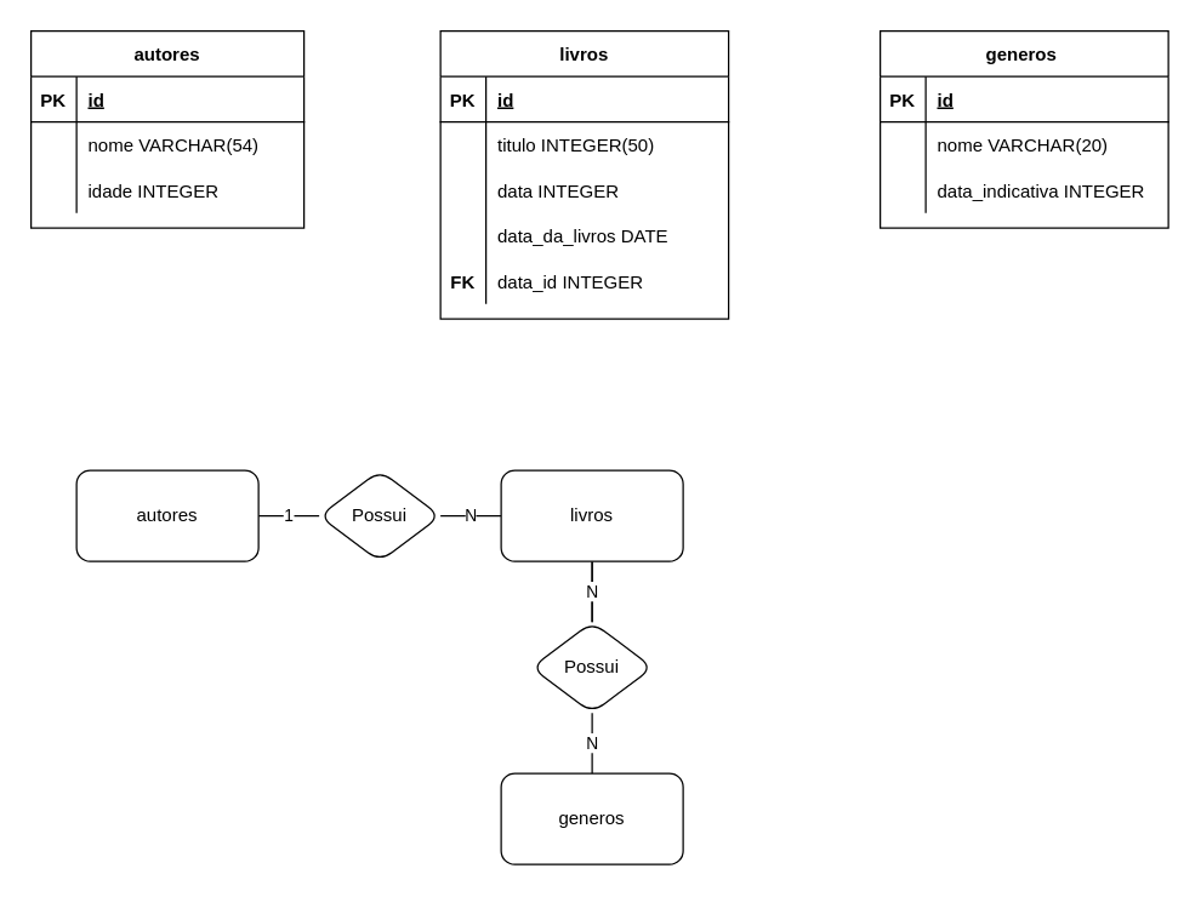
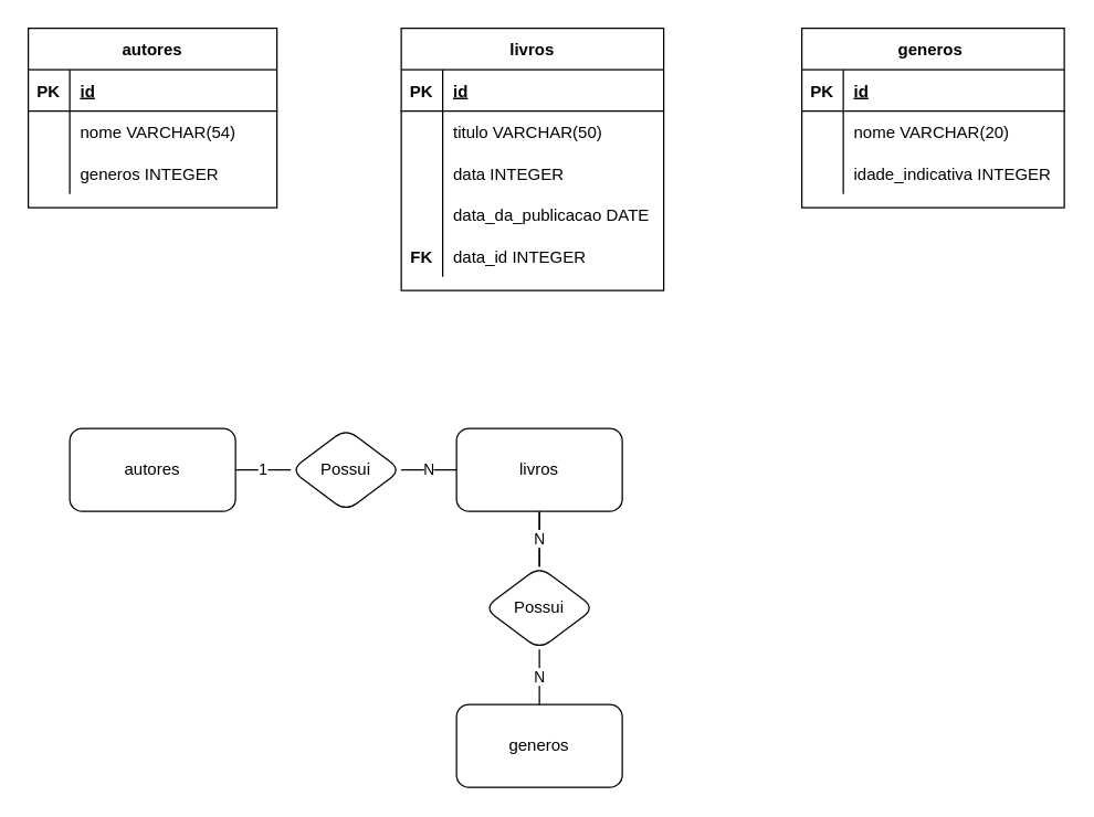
  <mxCell id="0" />
  <mxCell id="1" parent="0" />
  <mxCell id="2" value="autores" style="shape=table;startSize=30;container=1;collapsible=1;childLayout=tableLayout;fixedRows=1;rowLines=0;fontStyle=1;align=center;resizeLast=1;" vertex="1" parent="1"><mxGeometry x="20" y="20" width="180" height="130" as="geometry" /></mxCell>
  <mxCell id="3" value="" style="shape=tableRow;horizontal=0;startSize=0;swimlaneHead=0;swimlaneBody=0;fillColor=none;collapsible=0;dropTarget=0;points=[[0,0.5],[1,0.5]];portConstraint=eastwest;top=0;left=0;right=0;bottom=1;" vertex="1" parent="2"><mxGeometry y="30" width="180" height="30" as="geometry" /></mxCell>
  <mxCell id="4" value="PK" style="shape=partialRectangle;connectable=0;fillColor=none;top=0;left=0;bottom=0;right=0;fontStyle=1;overflow=hidden;" vertex="1" parent="3"><mxGeometry width="30" height="30" as="geometry"><mxRectangle width="30" height="30" as="alternateBounds" /></mxGeometry></mxCell>
  <mxCell id="5" value="id" style="shape=partialRectangle;connectable=0;fillColor=none;top=0;left=0;bottom=0;right=0;align=left;spacingLeft=6;fontStyle=5;overflow=hidden;" vertex="1" parent="3"><mxGeometry x="30" width="150" height="30" as="geometry"><mxRectangle width="150" height="30" as="alternateBounds" /></mxGeometry></mxCell>
  <mxCell id="6" value="" style="shape=tableRow;horizontal=0;startSize=0;swimlaneHead=0;swimlaneBody=0;fillColor=none;collapsible=0;dropTarget=0;points=[[0,0.5],[1,0.5]];portConstraint=eastwest;top=0;left=0;right=0;bottom=0;" vertex="1" parent="2"><mxGeometry y="60" width="180" height="30" as="geometry" /></mxCell>
  <mxCell id="7" value="" style="shape=partialRectangle;connectable=0;fillColor=none;top=0;left=0;bottom=0;right=0;editable=1;overflow=hidden;" vertex="1" parent="6"><mxGeometry width="30" height="30" as="geometry"><mxRectangle width="30" height="30" as="alternateBounds" /></mxGeometry></mxCell>
  <mxCell id="8" value="nome VARCHAR(54)" style="shape=partialRectangle;connectable=0;fillColor=none;top=0;left=0;bottom=0;right=0;align=left;spacingLeft=6;overflow=hidden;" vertex="1" parent="6"><mxGeometry x="30" width="150" height="30" as="geometry"><mxRectangle width="150" height="30" as="alternateBounds" /></mxGeometry></mxCell>
  <mxCell id="9" value="" style="shape=tableRow;horizontal=0;startSize=0;swimlaneHead=0;swimlaneBody=0;fillColor=none;collapsible=0;dropTarget=0;points=[[0,0.5],[1,0.5]];portConstraint=eastwest;top=0;left=0;right=0;bottom=0;" vertex="1" parent="2"><mxGeometry y="90" width="180" height="30" as="geometry" /></mxCell>
  <mxCell id="10" value="" style="shape=partialRectangle;connectable=0;fillColor=none;top=0;left=0;bottom=0;right=0;editable=1;overflow=hidden;" vertex="1" parent="9"><mxGeometry width="30" height="30" as="geometry"><mxRectangle width="30" height="30" as="alternateBounds" /></mxGeometry></mxCell>
- <mxCell id="11" value="idade INTEGER" style="shape=partialRectangle;connectable=0;fillColor=none;top=0;left=0;bottom=0;right=0;align=left;spacingLeft=6;overflow=hidden;" vertex="1" parent="9"><mxGeometry x="30" width="150" height="30" as="geometry"><mxRectangle width="150" height="30" as="alternateBounds" /></mxGeometry></mxCell>
+ <mxCell id="11" value="generos INTEGER" style="shape=partialRectangle;connectable=0;fillColor=none;top=0;left=0;bottom=0;right=0;align=left;spacingLeft=6;overflow=hidden;" vertex="1" parent="9"><mxGeometry x="30" width="150" height="30" as="geometry"><mxRectangle width="150" height="30" as="alternateBounds" /></mxGeometry></mxCell>
  <mxCell id="12" value="livros" style="shape=table;startSize=30;container=1;collapsible=1;childLayout=tableLayout;fixedRows=1;rowLines=0;fontStyle=1;align=center;resizeLast=1;" vertex="1" parent="1"><mxGeometry x="290" y="20" width="190" height="190" as="geometry" /></mxCell>
  <mxCell id="13" value="" style="shape=tableRow;horizontal=0;startSize=0;swimlaneHead=0;swimlaneBody=0;fillColor=none;collapsible=0;dropTarget=0;points=[[0,0.5],[1,0.5]];portConstraint=eastwest;top=0;left=0;right=0;bottom=1;" vertex="1" parent="12"><mxGeometry y="30" width="190" height="30" as="geometry" /></mxCell>
  <mxCell id="14" value="PK" style="shape=partialRectangle;connectable=0;fillColor=none;top=0;left=0;bottom=0;right=0;fontStyle=1;overflow=hidden;" vertex="1" parent="13"><mxGeometry width="30" height="30" as="geometry"><mxRectangle width="30" height="30" as="alternateBounds" /></mxGeometry></mxCell>
  <mxCell id="15" value="id" style="shape=partialRectangle;connectable=0;fillColor=none;top=0;left=0;bottom=0;right=0;align=left;spacingLeft=6;fontStyle=5;overflow=hidden;" vertex="1" parent="13"><mxGeometry x="30" width="160" height="30" as="geometry"><mxRectangle width="160" height="30" as="alternateBounds" /></mxGeometry></mxCell>
  <mxCell id="16" value="" style="shape=tableRow;horizontal=0;startSize=0;swimlaneHead=0;swimlaneBody=0;fillColor=none;collapsible=0;dropTarget=0;points=[[0,0.5],[1,0.5]];portConstraint=eastwest;top=0;left=0;right=0;bottom=0;" vertex="1" parent="12"><mxGeometry y="60" width="190" height="30" as="geometry" /></mxCell>
  <mxCell id="17" value="" style="shape=partialRectangle;connectable=0;fillColor=none;top=0;left=0;bottom=0;right=0;editable=1;overflow=hidden;" vertex="1" parent="16"><mxGeometry width="30" height="30" as="geometry"><mxRectangle width="30" height="30" as="alternateBounds" /></mxGeometry></mxCell>
- <mxCell id="18" value="titulo INTEGER(50)" style="shape=partialRectangle;connectable=0;fillColor=none;top=0;left=0;bottom=0;right=0;align=left;spacingLeft=6;overflow=hidden;" vertex="1" parent="16"><mxGeometry x="30" width="160" height="30" as="geometry"><mxRectangle width="160" height="30" as="alternateBounds" /></mxGeometry></mxCell>
+ <mxCell id="18" value="titulo VARCHAR(50)" style="shape=partialRectangle;connectable=0;fillColor=none;top=0;left=0;bottom=0;right=0;align=left;spacingLeft=6;overflow=hidden;" vertex="1" parent="16"><mxGeometry x="30" width="160" height="30" as="geometry"><mxRectangle width="160" height="30" as="alternateBounds" /></mxGeometry></mxCell>
  <mxCell id="19" value="" style="shape=tableRow;horizontal=0;startSize=0;swimlaneHead=0;swimlaneBody=0;fillColor=none;collapsible=0;dropTarget=0;points=[[0,0.5],[1,0.5]];portConstraint=eastwest;top=0;left=0;right=0;bottom=0;" vertex="1" parent="12"><mxGeometry y="90" width="190" height="30" as="geometry" /></mxCell>
  <mxCell id="20" value="" style="shape=partialRectangle;connectable=0;fillColor=none;top=0;left=0;bottom=0;right=0;editable=1;overflow=hidden;" vertex="1" parent="19"><mxGeometry width="30" height="30" as="geometry"><mxRectangle width="30" height="30" as="alternateBounds" /></mxGeometry></mxCell>
  <mxCell id="21" value="data INTEGER" style="shape=partialRectangle;connectable=0;fillColor=none;top=0;left=0;bottom=0;right=0;align=left;spacingLeft=6;overflow=hidden;" vertex="1" parent="19"><mxGeometry x="30" width="160" height="30" as="geometry"><mxRectangle width="160" height="30" as="alternateBounds" /></mxGeometry></mxCell>
  <mxCell id="22" value="" style="shape=tableRow;horizontal=0;startSize=0;swimlaneHead=0;swimlaneBody=0;fillColor=none;collapsible=0;dropTarget=0;points=[[0,0.5],[1,0.5]];portConstraint=eastwest;top=0;left=0;right=0;bottom=0;" vertex="1" parent="12"><mxGeometry y="120" width="190" height="30" as="geometry" /></mxCell>
  <mxCell id="23" value="" style="shape=partialRectangle;connectable=0;fillColor=none;top=0;left=0;bottom=0;right=0;editable=1;overflow=hidden;" vertex="1" parent="22"><mxGeometry width="30" height="30" as="geometry"><mxRectangle width="30" height="30" as="alternateBounds" /></mxGeometry></mxCell>
- <mxCell id="24" value="data_da_livros DATE" style="shape=partialRectangle;connectable=0;fillColor=none;top=0;left=0;bottom=0;right=0;align=left;spacingLeft=6;overflow=hidden;" vertex="1" parent="22"><mxGeometry x="30" width="160" height="30" as="geometry"><mxRectangle width="160" height="30" as="alternateBounds" /></mxGeometry></mxCell>
+ <mxCell id="24" value="data_da_publicacao DATE" style="shape=partialRectangle;connectable=0;fillColor=none;top=0;left=0;bottom=0;right=0;align=left;spacingLeft=6;overflow=hidden;" vertex="1" parent="22"><mxGeometry x="30" width="160" height="30" as="geometry"><mxRectangle width="160" height="30" as="alternateBounds" /></mxGeometry></mxCell>
  <mxCell id="25" style="shape=tableRow;horizontal=0;startSize=0;swimlaneHead=0;swimlaneBody=0;fillColor=none;collapsible=0;dropTarget=0;points=[[0,0.5],[1,0.5]];portConstraint=eastwest;top=0;left=0;right=0;bottom=0;" vertex="1" parent="12"><mxGeometry y="150" width="190" height="30" as="geometry" /></mxCell>
  <mxCell id="26" value="FK" style="shape=partialRectangle;connectable=0;fillColor=none;top=0;left=0;bottom=0;right=0;editable=1;overflow=hidden;fontStyle=1" vertex="1" parent="25"><mxGeometry width="30" height="30" as="geometry"><mxRectangle width="30" height="30" as="alternateBounds" /></mxGeometry></mxCell>
  <mxCell id="27" value="data_id INTEGER" style="shape=partialRectangle;connectable=0;fillColor=none;top=0;left=0;bottom=0;right=0;align=left;spacingLeft=6;overflow=hidden;" vertex="1" parent="25"><mxGeometry x="30" width="160" height="30" as="geometry"><mxRectangle width="160" height="30" as="alternateBounds" /></mxGeometry></mxCell>
  <mxCell id="28" value="generos " style="shape=table;startSize=30;container=1;collapsible=1;childLayout=tableLayout;fixedRows=1;rowLines=0;fontStyle=1;align=center;resizeLast=1;" vertex="1" parent="1"><mxGeometry x="580" y="20" width="190" height="130" as="geometry" /></mxCell>
  <mxCell id="29" value="" style="shape=tableRow;horizontal=0;startSize=0;swimlaneHead=0;swimlaneBody=0;fillColor=none;collapsible=0;dropTarget=0;points=[[0,0.5],[1,0.5]];portConstraint=eastwest;top=0;left=0;right=0;bottom=1;" vertex="1" parent="28"><mxGeometry y="30" width="190" height="30" as="geometry" /></mxCell>
  <mxCell id="30" value="PK" style="shape=partialRectangle;connectable=0;fillColor=none;top=0;left=0;bottom=0;right=0;fontStyle=1;overflow=hidden;" vertex="1" parent="29"><mxGeometry width="30" height="30" as="geometry"><mxRectangle width="30" height="30" as="alternateBounds" /></mxGeometry></mxCell>
  <mxCell id="31" value="id" style="shape=partialRectangle;connectable=0;fillColor=none;top=0;left=0;bottom=0;right=0;align=left;spacingLeft=6;fontStyle=5;overflow=hidden;" vertex="1" parent="29"><mxGeometry x="30" width="160" height="30" as="geometry"><mxRectangle width="160" height="30" as="alternateBounds" /></mxGeometry></mxCell>
  <mxCell id="32" value="" style="shape=tableRow;horizontal=0;startSize=0;swimlaneHead=0;swimlaneBody=0;fillColor=none;collapsible=0;dropTarget=0;points=[[0,0.5],[1,0.5]];portConstraint=eastwest;top=0;left=0;right=0;bottom=0;" vertex="1" parent="28"><mxGeometry y="60" width="190" height="30" as="geometry" /></mxCell>
  <mxCell id="33" value="" style="shape=partialRectangle;connectable=0;fillColor=none;top=0;left=0;bottom=0;right=0;editable=1;overflow=hidden;" vertex="1" parent="32"><mxGeometry width="30" height="30" as="geometry"><mxRectangle width="30" height="30" as="alternateBounds" /></mxGeometry></mxCell>
  <mxCell id="34" value="nome VARCHAR(20)" style="shape=partialRectangle;connectable=0;fillColor=none;top=0;left=0;bottom=0;right=0;align=left;spacingLeft=6;overflow=hidden;" vertex="1" parent="32"><mxGeometry x="30" width="160" height="30" as="geometry"><mxRectangle width="160" height="30" as="alternateBounds" /></mxGeometry></mxCell>
  <mxCell id="35" value="" style="shape=tableRow;horizontal=0;startSize=0;swimlaneHead=0;swimlaneBody=0;fillColor=none;collapsible=0;dropTarget=0;points=[[0,0.5],[1,0.5]];portConstraint=eastwest;top=0;left=0;right=0;bottom=0;" vertex="1" parent="28"><mxGeometry y="90" width="190" height="30" as="geometry" /></mxCell>
  <mxCell id="36" value="" style="shape=partialRectangle;connectable=0;fillColor=none;top=0;left=0;bottom=0;right=0;editable=1;overflow=hidden;" vertex="1" parent="35"><mxGeometry width="30" height="30" as="geometry"><mxRectangle width="30" height="30" as="alternateBounds" /></mxGeometry></mxCell>
- <mxCell id="37" value="data_indicativa INTEGER" style="shape=partialRectangle;connectable=0;fillColor=none;top=0;left=0;bottom=0;right=0;align=left;spacingLeft=6;overflow=hidden;" vertex="1" parent="35"><mxGeometry x="30" width="160" height="30" as="geometry"><mxRectangle width="160" height="30" as="alternateBounds" /></mxGeometry></mxCell>
+ <mxCell id="37" value="idade_indicativa INTEGER" style="shape=partialRectangle;connectable=0;fillColor=none;top=0;left=0;bottom=0;right=0;align=left;spacingLeft=6;overflow=hidden;" vertex="1" parent="35"><mxGeometry x="30" width="160" height="30" as="geometry"><mxRectangle width="160" height="30" as="alternateBounds" /></mxGeometry></mxCell>
  <mxCell id="38" style="edgeStyle=orthogonalEdgeStyle;orthogonalLoop=1;jettySize=auto;html=1;exitX=1;exitY=0.5;exitDx=0;exitDy=0;entryX=0;entryY=0.5;entryDx=0;entryDy=0;strokeColor=none;rounded=0;endArrow=openThin;endFill=0;" edge="1" parent="1" source="40"><mxGeometry relative="1" as="geometry"><mxPoint x="210" y="340" as="targetPoint" /></mxGeometry></mxCell>
  <mxCell id="39" value="1" style="edgeStyle=none;rounded=0;sketch=0;jumpStyle=none;orthogonalLoop=1;jettySize=auto;html=1;shadow=0;endArrow=none;endFill=0;" edge="1" parent="1" source="40" target="42"><mxGeometry relative="1" as="geometry" /></mxCell>
  <mxCell id="40" value="autores" style="rounded=1;whiteSpace=wrap;html=1;" vertex="1" parent="1"><mxGeometry x="50" y="310" width="120" height="60" as="geometry" /></mxCell>
  <mxCell id="41" value="N" style="edgeStyle=none;rounded=0;sketch=0;jumpStyle=none;orthogonalLoop=1;jettySize=auto;html=1;exitX=1;exitY=0.5;exitDx=0;exitDy=0;shadow=0;endArrow=none;endFill=0;" edge="1" parent="1" source="42" target="45"><mxGeometry relative="1" as="geometry" /></mxCell>
  <mxCell id="42" value="Possui" style="rhombus;whiteSpace=wrap;html=1;rounded=1;" vertex="1" parent="1"><mxGeometry x="210" y="310" width="80" height="60" as="geometry" /></mxCell>
  <mxCell id="43" value="" style="edgeStyle=none;rounded=0;sketch=0;jumpStyle=none;orthogonalLoop=1;jettySize=auto;html=1;shadow=0;endArrow=none;endFill=0;" edge="1" parent="1" source="45" target="47"><mxGeometry relative="1" as="geometry" /></mxCell>
  <mxCell id="44" value="N" style="edgeStyle=none;rounded=0;sketch=0;jumpStyle=none;orthogonalLoop=1;jettySize=auto;html=1;shadow=0;endArrow=none;endFill=0;" edge="1" parent="1" source="45" target="47"><mxGeometry relative="1" as="geometry" /></mxCell>
  <mxCell id="45" value="livros" style="whiteSpace=wrap;html=1;rounded=1;" vertex="1" parent="1"><mxGeometry x="330" y="310" width="120" height="60" as="geometry" /></mxCell>
  <mxCell id="46" value="N" style="edgeStyle=none;rounded=0;sketch=0;jumpStyle=none;orthogonalLoop=1;jettySize=auto;html=1;shadow=0;endArrow=none;endFill=0;" edge="1" parent="1" source="47" target="48"><mxGeometry relative="1" as="geometry" /></mxCell>
  <mxCell id="47" value="Possui" style="rhombus;whiteSpace=wrap;html=1;rounded=1;" vertex="1" parent="1"><mxGeometry x="350" y="410" width="80" height="60" as="geometry" /></mxCell>
  <mxCell id="48" value="generos" style="whiteSpace=wrap;html=1;rounded=1;" vertex="1" parent="1"><mxGeometry x="330" y="510" width="120" height="60" as="geometry" /></mxCell>
